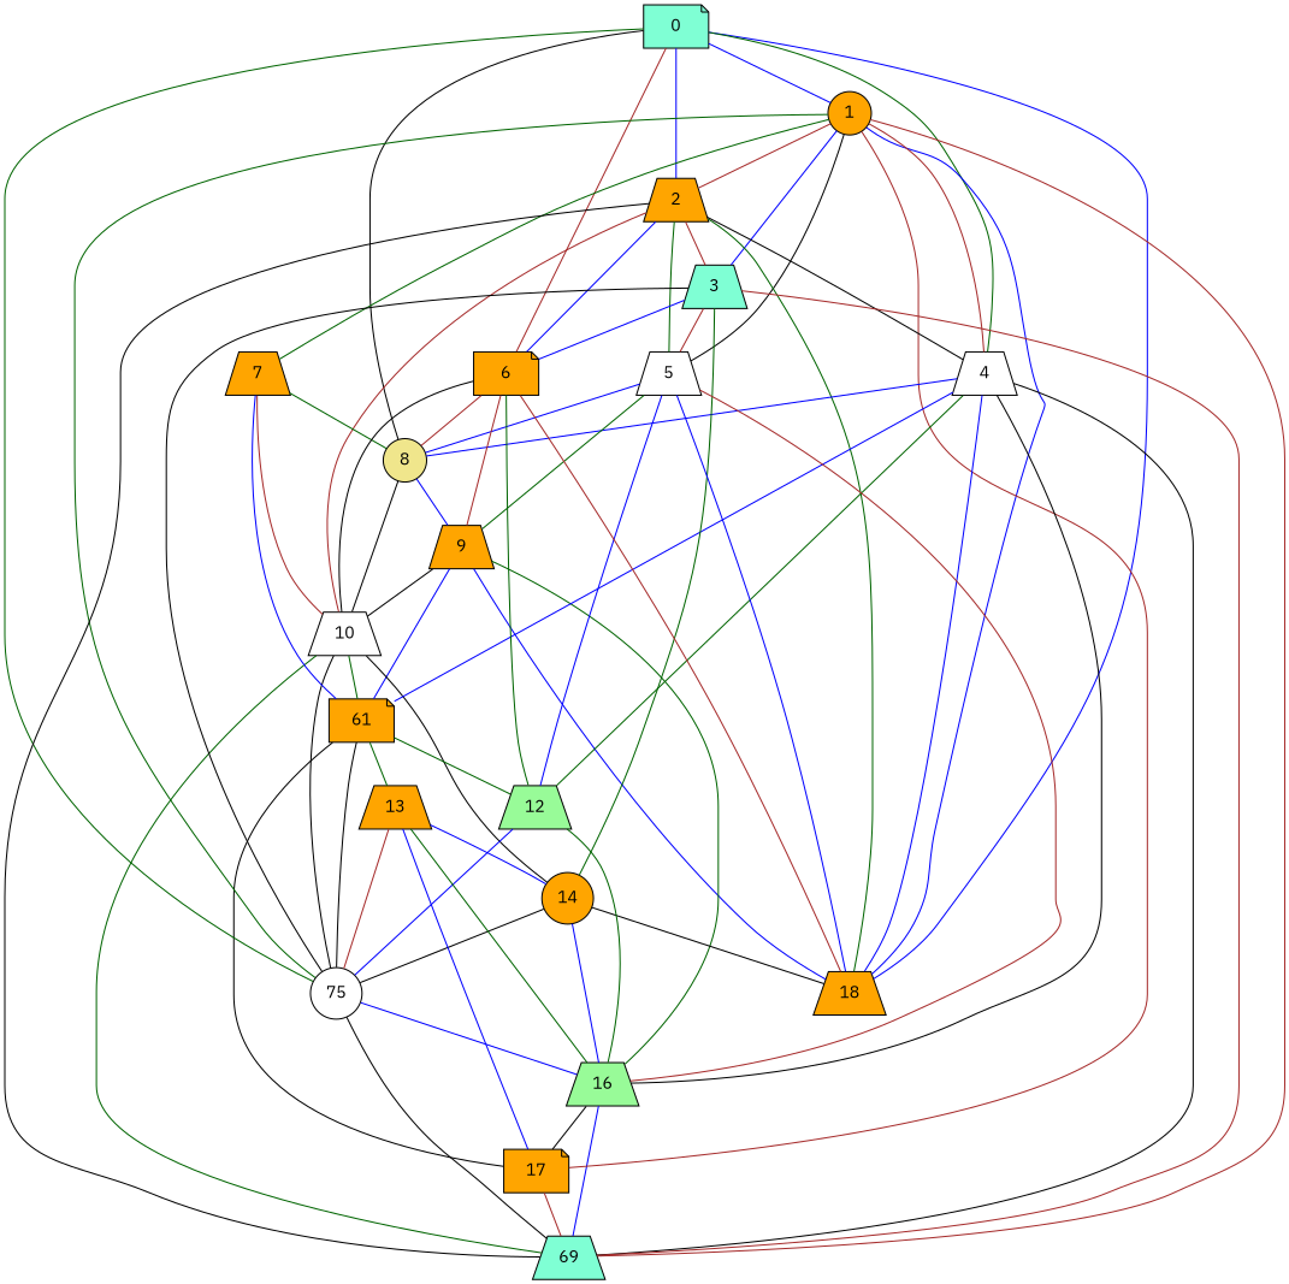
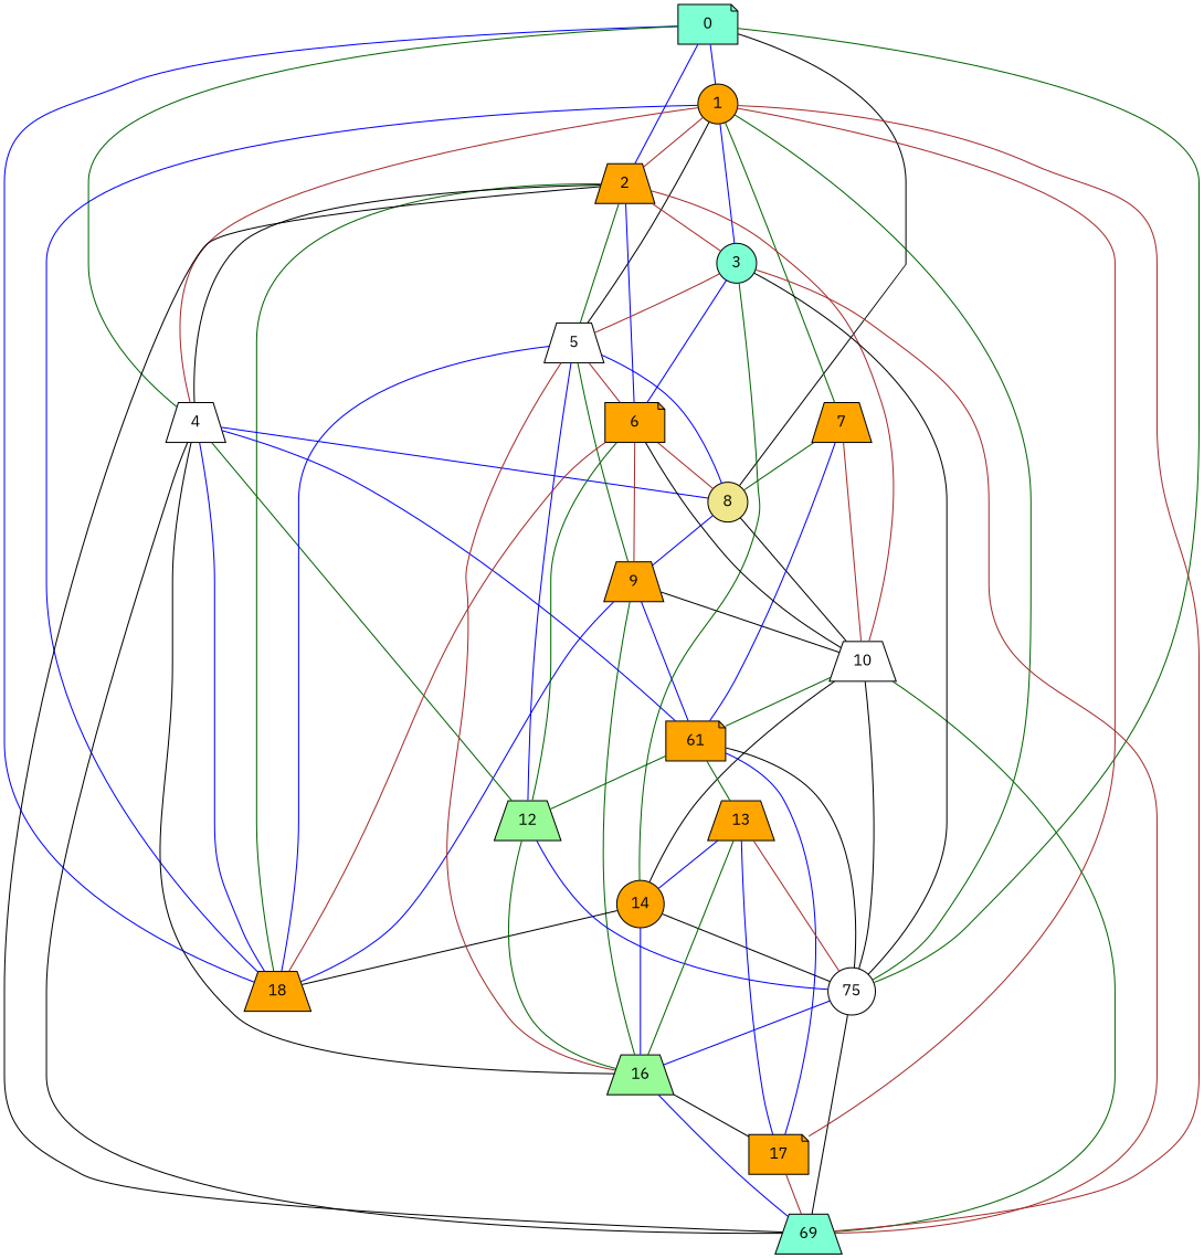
  graph {
    fontname="IBM Plex Sans"
    node [fillcolor=orange fontname="IBM Plex Sans" shape=trapezium style=filled]
    edge [color=blue fontname="IBM Plex Sans"]
    8 [fillcolor=khaki shape=circle]
    9
    10 [fillcolor=white]
    18
    n5 [label=61 shape=note]
    16 [fillcolor=palegreen]
    n7 [fillcolor=white label=75 shape=circle]
    n8 [fillcolor=aquamarine label=69]
    14 [shape=circle]
    17 [shape=note]
    12 [fillcolor=palegreen]
    13
    0 [fillcolor=aquamarine shape=note]
    1 [shape=circle]
    2
    4 [fillcolor=white]
-   3 [fillcolor=aquamarine]
+   3 [fillcolor=aquamarine shape=circle]
    5 [fillcolor=white]
    7
    6 [shape=note]
    8 -- 9
    8 -- 10 [color=black]
    9 -- 10 [color=black]
    9 -- 18
    9 -- n5
    9 -- 16 [color=darkgreen]
    10 -- n5 [color=darkgreen]
    10 -- n7 [color=black]
    10 -- n8 [color=darkgreen]
    10 -- 14 [color=black]
    n5 -- n7 [color=black]
-   n5 -- 17 [color=black]
+   n5 -- 17
    n5 -- 12 [color=darkgreen]
    n5 -- 13 [color=darkgreen]
    16 -- n8
    16 -- 17 [color=black]
    n7 -- 16
    n7 -- n8 [color=black]
    14 -- 18 [color=black]
    14 -- 16
    14 -- n7 [color=black]
    17 -- n8 [color=brown]
    12 -- 16 [color=darkgreen]
    12 -- n7
    13 -- 16 [color=darkgreen]
    13 -- n7 [color=brown]
    13 -- 14
    13 -- 17
    0 -- 8 [color=black]
    0 -- 18
    0 -- n7 [color=darkgreen]
    0 -- 1
    0 -- 2
    0 -- 4 [color=darkgreen]
    1 -- 18
    1 -- n7 [color=darkgreen]
    1 -- n8 [color=brown]
    1 -- 17 [color=brown]
    1 -- 2 [color=brown]
    1 -- 4 [color=brown]
    1 -- 3
    1 -- 5 [color=black]
    1 -- 7 [color=darkgreen]
    2 -- 10 [color=brown]
    2 -- 18 [color=darkgreen]
    2 -- n8 [color=black]
    2 -- 4 [color=black]
    2 -- 3 [color=brown]
    2 -- 5 [color=darkgreen]
    2 -- 6
    4 -- 8
    4 -- 18
    4 -- n5
    4 -- 16 [color=black]
    4 -- n8 [color=black]
    4 -- 12 [color=darkgreen]
    3 -- n7 [color=black]
    3 -- n8 [color=brown]
    3 -- 14 [color=darkgreen]
    3 -- 5 [color=brown]
    3 -- 6
    5 -- 8
    5 -- 9 [color=darkgreen]
    5 -- 18
    5 -- 16 [color=brown]
    5 -- 12
-   0 -- 6 [color=brown]
+   5 -- 6 [color=brown]
    7 -- 8 [color=darkgreen]
    7 -- 10 [color=brown]
    7 -- n5
    6 -- 8 [color=brown]
    6 -- 9 [color=brown]
    6 -- 10 [color=black]
    6 -- 18 [color=brown]
    6 -- 12 [color=darkgreen]
  }
